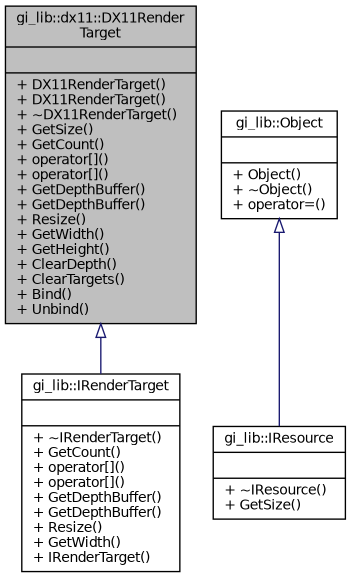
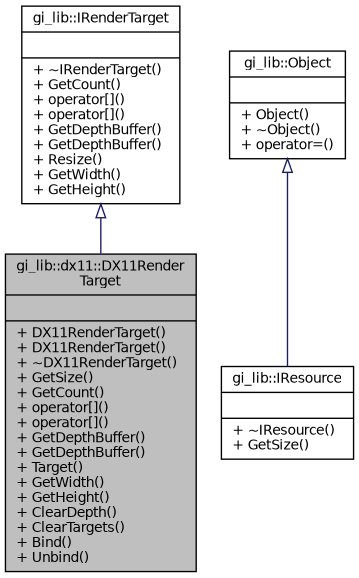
  digraph {
    fontname="DejaVu Sans"
    node [color=black fillcolor=white fontname="DejaVu Sans" fontsize=10 shape=record style=filled]
    edge [arrowtail=onormal color=midnightblue dir=back fontname="DejaVu Sans" fontsize=10 labelfontname=Helvetica labelfontsize=10 style=solid]
-   n1 [fillcolor=grey75 fontcolor=black height=0.2 label="{gi_lib::dx11::DX11Render\lTarget\n||+ DX11RenderTarget()\l+ DX11RenderTarget()\l+ ~DX11RenderTarget()\l+ GetSize()\l+ GetCount()\l+ operator[]()\l+ operator[]()\l+ GetDepthBuffer()\l+ GetDepthBuffer()\l+ Resize()\l+ GetWidth()\l+ GetHeight()\l+ ClearDepth()\l+ ClearTargets()\l+ Bind()\l+ Unbind()\l}" width=0.4]
-   n2 [height=0.2 label="{gi_lib::IRenderTarget\n||+ ~IRenderTarget()\l+ GetCount()\l+ operator[]()\l+ operator[]()\l+ GetDepthBuffer()\l+ GetDepthBuffer()\l+ Resize()\l+ GetWidth()\l+ IRenderTarget()\l}" width=0.4]
+   n1 [fillcolor=grey75 fontcolor=black height=0.2 label="{gi_lib::dx11::DX11Render\lTarget\n||+ DX11RenderTarget()\l+ DX11RenderTarget()\l+ ~DX11RenderTarget()\l+ GetSize()\l+ GetCount()\l+ operator[]()\l+ operator[]()\l+ GetDepthBuffer()\l+ GetDepthBuffer()\l+ Target()\l+ GetWidth()\l+ GetHeight()\l+ ClearDepth()\l+ ClearTargets()\l+ Bind()\l+ Unbind()\l}" width=0.4]
+   n2 [height=0.2 label="{gi_lib::IRenderTarget\n||+ ~IRenderTarget()\l+ GetCount()\l+ operator[]()\l+ operator[]()\l+ GetDepthBuffer()\l+ GetDepthBuffer()\l+ Resize()\l+ GetWidth()\l+ GetHeight()\l}" width=0.4]
    n3 [height=0.2 label="{gi_lib::IResource\n||+ ~IResource()\l+ GetSize()\l}" width=0.4]
    n4 [height=0.2 label="{gi_lib::Object\n||+ Object()\l+ ~Object()\l+ operator=()\l}" width=0.4]
-   n1 -> n2
+   n2 -> n1
    n4 -> n3
  }
